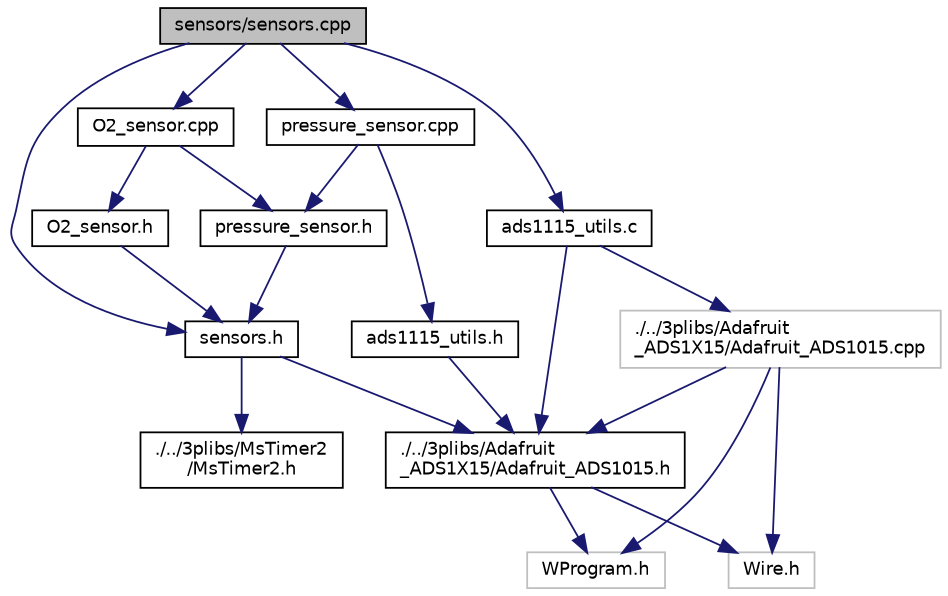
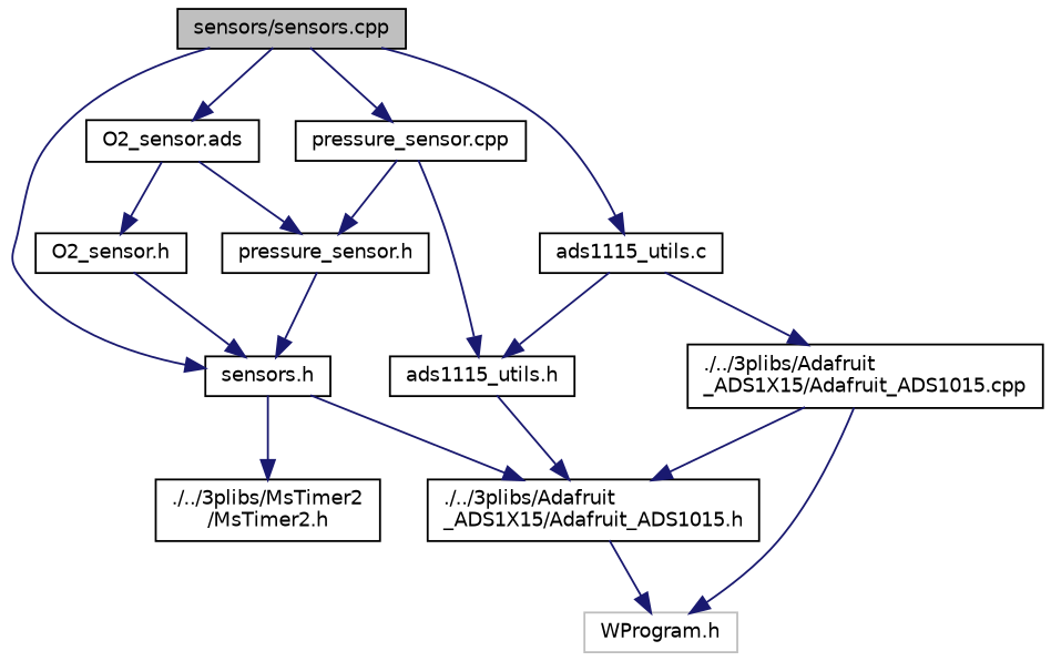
  digraph {
    node [color=black fillcolor=white fontname=Helvetica fontsize=10 shape=record style=filled]
    edge [color=midnightblue fontname=Helvetica fontsize=10 labelfontname=Helvetica labelfontsize=10 style=solid]
    n1 [fillcolor=grey75 fontcolor=black height=0.2 label="sensors/sensors.cpp" width=0.4]
    n2 [height=0.2 label="sensors.h" width=0.4]
    n3 [height=0.2 label="pressure_sensor.cpp" width=0.4]
-   n4 [height=0.2 label="O2_sensor.cpp" width=0.4]
+   n4 [height=0.2 label="O2_sensor.ads" width=0.4]
    n5 [height=0.2 label="ads1115_utils.c" width=0.4]
    n6 [height=0.2 label="./../3plibs/MsTimer2\l/MsTimer2.h" width=0.4]
    n7 [height=0.2 label="./../3plibs/Adafruit\l_ADS1X15/Adafruit_ADS1015.h" width=0.4]
    n8 [height=0.2 label="pressure_sensor.h" width=0.4]
    n9 [height=0.2 label="O2_sensor.h" width=0.4]
    n10 [height=0.2 label="ads1115_utils.h" width=0.4]
-   n11 [color=grey75 height=0.2 label="./../3plibs/Adafruit\l_ADS1X15/Adafruit_ADS1015.cpp" width=0.4]
+   n11 [height=0.2 label="./../3plibs/Adafruit\l_ADS1X15/Adafruit_ADS1015.cpp" width=0.4]
    n12 [color=grey75 height=0.2 label="WProgram.h" width=0.4]
-   n13 [color=grey75 height=0.2 label="Wire.h" width=0.4]
    n1 -> n2
    n1 -> n3
    n1 -> n4
    n1 -> n5
    n2 -> n6
    n2 -> n7
    n3 -> n8
    n3 -> n10
    n4 -> n8
    n4 -> n9
-   n5 -> n7
+   n5 -> n10
    n5 -> n11
    n7 -> n12
-   n7 -> n13
    n8 -> n2
    n9 -> n2
    n10 -> n7
    n11 -> n7
    n11 -> n12
-   n11 -> n13
  }
